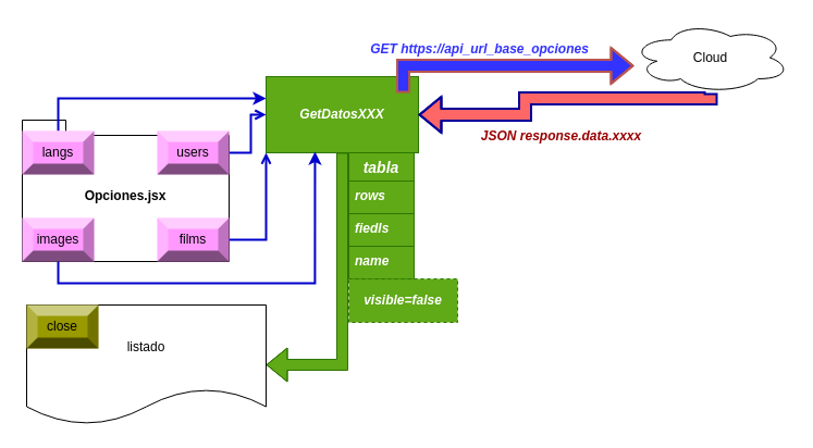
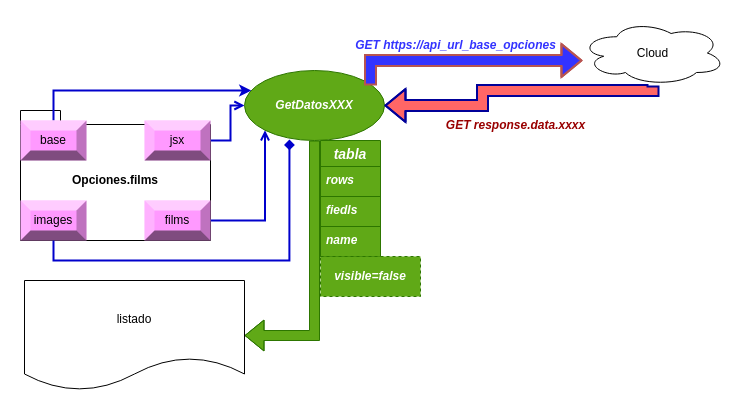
  <mxCell id="0" />
  <mxCell id="1" parent="0" />
- <mxCell id="2" value="Opciones.jsx" style="shape=folder;fontStyle=1;spacingTop=10;tabWidth=40;tabHeight=14;tabPosition=left;html=1;whiteSpace=wrap;" parent="1" vertex="1"><mxGeometry x="20" y="110" width="190" height="130" as="geometry" /></mxCell>
+ <mxCell id="2" value="Opciones.films" style="shape=folder;fontStyle=1;spacingTop=10;tabWidth=40;tabHeight=14;tabPosition=left;html=1;whiteSpace=wrap;" parent="1" vertex="1"><mxGeometry x="20" y="110" width="190" height="130" as="geometry" /></mxCell>
  <mxCell id="3" value="listado" style="shape=document;whiteSpace=wrap;html=1;boundedLbl=1;" parent="1" vertex="1"><mxGeometry x="24" y="280" width="220" height="110" as="geometry" /></mxCell>
- <mxCell id="4" value="close" style="labelPosition=center;verticalLabelPosition=middle;align=center;html=1;shape=mxgraph.basic.shaded_button;dx=10;fillColor=#999900;strokeColor=none;whiteSpace=wrap;" parent="1" vertex="1"><mxGeometry x="24" y="280" width="66" height="40" as="geometry" /></mxCell>
  <mxCell id="5" value="images" style="labelPosition=center;verticalLabelPosition=middle;align=center;html=1;shape=mxgraph.basic.shaded_button;dx=10;fillColor=#FF99FF;strokeColor=none;whiteSpace=wrap;" parent="1" vertex="1"><mxGeometry x="20" y="200" width="66" height="40" as="geometry" /></mxCell>
  <mxCell id="6" style="edgeStyle=orthogonalEdgeStyle;rounded=0;orthogonalLoop=1;jettySize=auto;html=1;strokeWidth=2;strokeColor=#0000CC;" edge="1" parent="1" source="7" target="14"><mxGeometry relative="1" as="geometry"><Array as="points"><mxPoint x="53" y="90" /></Array></mxGeometry></mxCell>
- <mxCell id="7" value="langs" style="labelPosition=center;verticalLabelPosition=middle;align=center;html=1;shape=mxgraph.basic.shaded_button;dx=10;fillColor=#FF99FF;strokeColor=none;whiteSpace=wrap;" parent="1" vertex="1"><mxGeometry x="20" y="120" width="66" height="40" as="geometry" /></mxCell>
+ <mxCell id="7" value="base" style="labelPosition=center;verticalLabelPosition=middle;align=center;html=1;shape=mxgraph.basic.shaded_button;dx=10;fillColor=#FF99FF;strokeColor=none;whiteSpace=wrap;" parent="1" vertex="1"><mxGeometry x="20" y="120" width="66" height="40" as="geometry" /></mxCell>
  <mxCell id="8" style="edgeStyle=orthogonalEdgeStyle;rounded=0;orthogonalLoop=1;jettySize=auto;html=1;strokeWidth=2;strokeColor=#0000CC;endArrow=open;" edge="1" parent="1" source="9" target="14"><mxGeometry relative="1" as="geometry" /></mxCell>
- <mxCell id="9" value="users" style="labelPosition=center;verticalLabelPosition=middle;align=center;html=1;shape=mxgraph.basic.shaded_button;dx=10;fillColor=#FF99FF;strokeColor=none;whiteSpace=wrap;" parent="1" vertex="1"><mxGeometry x="144" y="120" width="66" height="40" as="geometry" /></mxCell>
+ <mxCell id="9" value="jsx" style="labelPosition=center;verticalLabelPosition=middle;align=center;html=1;shape=mxgraph.basic.shaded_button;dx=10;fillColor=#FF99FF;strokeColor=none;whiteSpace=wrap;" parent="1" vertex="1"><mxGeometry x="144" y="120" width="66" height="40" as="geometry" /></mxCell>
  <mxCell id="10" style="edgeStyle=orthogonalEdgeStyle;rounded=0;orthogonalLoop=1;jettySize=auto;html=1;entryX=0;entryY=1;entryDx=0;entryDy=0;strokeWidth=2;strokeColor=#0000CC;endArrow=open;" edge="1" parent="1" source="11" target="14"><mxGeometry relative="1" as="geometry" /></mxCell>
  <mxCell id="11" value="films" style="labelPosition=center;verticalLabelPosition=middle;align=center;html=1;shape=mxgraph.basic.shaded_button;dx=10;fillColor=#FF99FF;strokeColor=none;whiteSpace=wrap;" parent="1" vertex="1"><mxGeometry x="144" y="200" width="66" height="40" as="geometry" /></mxCell>
  <mxCell id="12" value="Cloud" style="ellipse;shape=cloud;whiteSpace=wrap;html=1;align=center;" vertex="1" parent="1"><mxGeometry x="580" y="20" width="145" height="65" as="geometry" /></mxCell>
  <mxCell id="13" style="edgeStyle=orthogonalEdgeStyle;rounded=0;orthogonalLoop=1;jettySize=auto;html=1;exitX=0.5;exitY=1;exitDx=0;exitDy=0;entryX=1;entryY=0.5;entryDx=0;entryDy=0;shape=flexArrow;strokeColor=#2D7600;fillColor=#60a917;" edge="1" parent="1" source="14" target="3"><mxGeometry relative="1" as="geometry" /></mxCell>
- <mxCell id="14" value="GetDatosXXX" style="whiteSpace=wrap;html=1;fontColor=#ffffff;fontStyle=3;fillColor=#60a917;strokeColor=#2D7600;rounded=0;" vertex="1" parent="1"><mxGeometry x="244" y="70" width="140" height="70" as="geometry" /></mxCell>
- <mxCell id="15" style="edgeStyle=orthogonalEdgeStyle;rounded=0;orthogonalLoop=1;jettySize=auto;html=1;entryX=0.321;entryY=0.986;entryDx=0;entryDy=0;entryPerimeter=0;strokeWidth=2;strokeColor=#0000CC;" edge="1" parent="1" source="5" target="14"><mxGeometry relative="1" as="geometry"><Array as="points"><mxPoint x="53" y="260" /><mxPoint x="289" y="260" /></Array></mxGeometry></mxCell>
+ <mxCell id="14" value="GetDatosXXX" style="ellipse;whiteSpace=wrap;html=1;fontColor=#ffffff;fontStyle=3;fillColor=#60a917;strokeColor=#2D7600;" vertex="1" parent="1"><mxGeometry x="244" y="70" width="140" height="70" as="geometry" /></mxCell>
+ <mxCell id="15" style="edgeStyle=orthogonalEdgeStyle;rounded=0;orthogonalLoop=1;jettySize=auto;html=1;entryX=0.321;entryY=0.986;entryDx=0;entryDy=0;entryPerimeter=0;strokeWidth=2;strokeColor=#0000CC;endArrow=diamond;" edge="1" parent="1" source="5" target="14"><mxGeometry relative="1" as="geometry"><Array as="points"><mxPoint x="53" y="260" /><mxPoint x="289" y="260" /></Array></mxGeometry></mxCell>
  <mxCell id="16" style="edgeStyle=orthogonalEdgeStyle;rounded=0;orthogonalLoop=1;jettySize=auto;html=1;shape=flexArrow;startArrow=none;fillColor=#3333FF;strokeColor=#b85450;startFill=0;strokeWidth=2;endSize=6;startSize=5;exitX=0.9;exitY=0.214;exitDx=0;exitDy=0;exitPerimeter=0;" edge="1" parent="1" source="14" target="12"><mxGeometry relative="1" as="geometry"><mxPoint x="380" y="85" as="sourcePoint" /><mxPoint x="619.996" y="120" as="targetPoint" /><Array as="points"><mxPoint x="370" y="60" /></Array></mxGeometry></mxCell>
- <mxCell id="17" value="GET https://api_url_base_opciones" style="text;html=1;align=center;verticalAlign=middle;resizable=0;points=[];autosize=1;strokeColor=none;fillColor=none;fontStyle=3;fontColor=#3333FF;" vertex="1" parent="1"><mxGeometry x="335" y="30" width="210" height="30" as="geometry" /></mxCell>
+ <mxCell id="17" value="GET https://api_url_base_opciones" style="text;html=1;align=center;verticalAlign=middle;resizable=0;points=[];autosize=1;strokeColor=none;fillColor=none;fontStyle=3;fontColor=#3333FF;" vertex="1" parent="1"><mxGeometry x="350" y="30" width="210" height="30" as="geometry" /></mxCell>
  <mxCell id="18" style="edgeStyle=orthogonalEdgeStyle;rounded=0;orthogonalLoop=1;jettySize=auto;html=1;shape=flexArrow;startArrow=none;fillColor=#FF6666;strokeColor=#000099;startFill=0;strokeWidth=2;endSize=6;startSize=5;entryX=1;entryY=0.5;entryDx=0;entryDy=0;" edge="1" parent="1" source="12" target="14"><mxGeometry relative="1" as="geometry"><mxPoint x="380" y="95" as="sourcePoint" /><mxPoint x="591" y="70" as="targetPoint" /><Array as="points"><mxPoint x="482" y="90" /><mxPoint x="482" y="105" /></Array></mxGeometry></mxCell>
- <mxCell id="19" value="JSON response.data.xxxx" style="text;html=1;align=center;verticalAlign=middle;resizable=0;points=[];autosize=1;strokeColor=none;fillColor=none;fontStyle=3;fontColor=#990000;" vertex="1" parent="1"><mxGeometry x="435" y="110" width="160" height="30" as="geometry" /></mxCell>
+ <mxCell id="19" value="GET response.data.xxxx" style="text;html=1;align=center;verticalAlign=middle;resizable=0;points=[];autosize=1;strokeColor=none;fillColor=none;fontStyle=3;fontColor=#990000;" vertex="1" parent="1"><mxGeometry x="435" y="110" width="160" height="30" as="geometry" /></mxCell>
  <mxCell id="20" value="tabla" style="swimlane;fontStyle=3;childLayout=stackLayout;horizontal=1;startSize=26;horizontalStack=0;resizeParent=1;resizeParentMax=0;resizeLast=0;collapsible=1;marginBottom=0;align=center;fontSize=14;fontColor=#ffffff;fillColor=#60a917;strokeColor=#2D7600;" vertex="1" parent="1"><mxGeometry x="320" y="140" width="60" height="116" as="geometry" /></mxCell>
  <mxCell id="21" value="rows" style="text;strokeColor=#2D7600;fillColor=#60a917;spacingLeft=4;spacingRight=4;overflow=hidden;rotatable=0;points=[[0,0.5],[1,0.5]];portConstraint=eastwest;fontSize=12;whiteSpace=wrap;html=1;fontColor=#ffffff;fontStyle=3" vertex="1" parent="20"><mxGeometry y="26" width="60" height="30" as="geometry" /></mxCell>
  <mxCell id="22" value="fiedls" style="text;strokeColor=#2D7600;fillColor=#60a917;spacingLeft=4;spacingRight=4;overflow=hidden;rotatable=0;points=[[0,0.5],[1,0.5]];portConstraint=eastwest;fontSize=12;whiteSpace=wrap;html=1;fontColor=#ffffff;fontStyle=3" vertex="1" parent="20"><mxGeometry y="56" width="60" height="30" as="geometry" /></mxCell>
  <mxCell id="23" value="name" style="text;strokeColor=#2D7600;fillColor=#60a917;spacingLeft=4;spacingRight=4;overflow=hidden;rotatable=0;points=[[0,0.5],[1,0.5]];portConstraint=eastwest;fontSize=12;whiteSpace=wrap;html=1;fontColor=#ffffff;fontStyle=3" vertex="1" parent="20"><mxGeometry y="86" width="60" height="30" as="geometry" /></mxCell>
  <mxCell id="24" value="visible=false" style="whiteSpace=wrap;html=1;align=center;fontColor=#ffffff;fontStyle=3;fillColor=#60a917;strokeColor=#2D7600;dashed=1;" vertex="1" parent="1"><mxGeometry x="320" y="256" width="100" height="40" as="geometry" /></mxCell>
